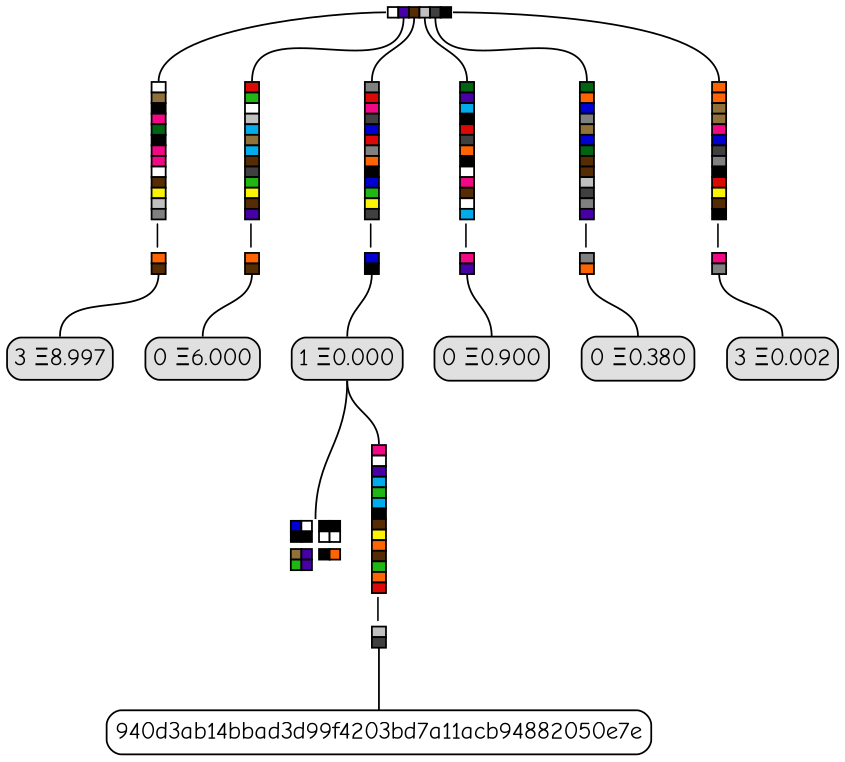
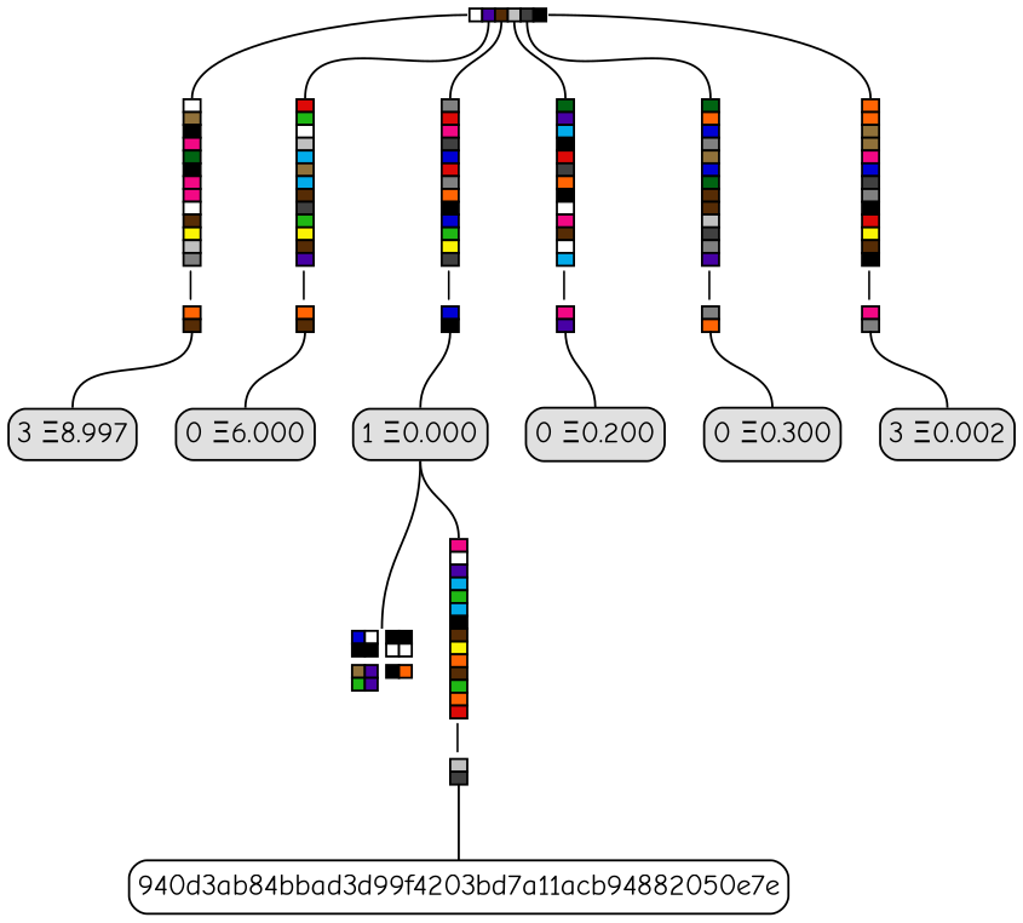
  digraph {
    fontname="Comic Neue"
    node [fontname="Comic Neue" margin=0 shape=none]
    edge [dir=none fontname="Comic Neue" headport=n tailport=s]
    n1 [height=0 label=< 	<table border="0" color="#000000" cellborder="1" cellspacing="0"> 		<tr>  			<td bgcolor="#FFFFFF" port="h0"></td>  			<td bgcolor="#4700A5" port="h5"></td>  			<td bgcolor="#562C05" port="h10"></td>  			<td bgcolor="#C0C0C0" port="h12"></td>  			<td bgcolor="#404040" port="h14"></td>  			<td bgcolor="#000000" port="h15"></td>  		</tr> 	</table>     > width=0]
    n2 [height=0 label=< 	<table border="0" color="#000000" cellborder="1" cellspacing="0"> 			<tr><td bgcolor="#FFFFFF"></td></tr> 				<tr><td bgcolor="#90713A"></td></tr> 				<tr><td bgcolor="#000000"></td></tr> 				<tr><td bgcolor="#F20884"></td></tr> 				<tr><td bgcolor="#006412"></td></tr> 				<tr><td bgcolor="#000000"></td></tr> 				<tr><td bgcolor="#F20884"></td></tr> 				<tr><td bgcolor="#F20884"></td></tr> 				<tr><td bgcolor="#FFFFFF"></td></tr> 				<tr><td bgcolor="#562C05"></td></tr> 				<tr><td bgcolor="#FBF305"></td></tr> 				<tr><td bgcolor="#C0C0C0"></td></tr> 				<tr><td bgcolor="#808080"></td></tr> 				<tr><td border="0">|</td></tr> 					<tr><td bgcolor="#FF6403"></td></tr> 				<tr><td bgcolor="#562C05"></td></tr> 		 	</table> 	> width=0]
    n3 [height=0 label=< 	<table border="0" color="#000000" cellborder="1" cellspacing="0"> 			<tr><td bgcolor="#DD0907"></td></tr> 				<tr><td bgcolor="#1FB714"></td></tr> 				<tr><td bgcolor="#FFFFFF"></td></tr> 				<tr><td bgcolor="#C0C0C0"></td></tr> 				<tr><td bgcolor="#02ABEA"></td></tr> 				<tr><td bgcolor="#90713A"></td></tr> 				<tr><td bgcolor="#02ABEA"></td></tr> 				<tr><td bgcolor="#562C05"></td></tr> 				<tr><td bgcolor="#404040"></td></tr> 				<tr><td bgcolor="#1FB714"></td></tr> 				<tr><td bgcolor="#FBF305"></td></tr> 				<tr><td bgcolor="#562C05"></td></tr> 				<tr><td bgcolor="#4700A5"></td></tr> 				<tr><td border="0">|</td></tr> 					<tr><td bgcolor="#FF6403"></td></tr> 				<tr><td bgcolor="#562C05"></td></tr> 		 	</table> 	> width=0]
    n4 [height=0 label=< 	<table border="0" color="#000000" cellborder="1" cellspacing="0"> 			<tr><td bgcolor="#808080"></td></tr> 				<tr><td bgcolor="#DD0907"></td></tr> 				<tr><td bgcolor="#F20884"></td></tr> 				<tr><td bgcolor="#404040"></td></tr> 				<tr><td bgcolor="#0000D3"></td></tr> 				<tr><td bgcolor="#DD0907"></td></tr> 				<tr><td bgcolor="#808080"></td></tr> 				<tr><td bgcolor="#FF6403"></td></tr> 				<tr><td bgcolor="#000000"></td></tr> 				<tr><td bgcolor="#0000D3"></td></tr> 				<tr><td bgcolor="#1FB714"></td></tr> 				<tr><td bgcolor="#FBF305"></td></tr> 				<tr><td bgcolor="#404040"></td></tr> 				<tr><td border="0">|</td></tr> 					<tr><td bgcolor="#0000D3"></td></tr> 				<tr><td bgcolor="#000000"></td></tr> 		 	</table> 	> width=0]
    n5 [height=0 label=< 	<table border="0" color="#000000" cellborder="1" cellspacing="0"> 			<tr><td bgcolor="#006412"></td></tr> 				<tr><td bgcolor="#4700A5"></td></tr> 				<tr><td bgcolor="#02ABEA"></td></tr> 				<tr><td bgcolor="#000000"></td></tr> 				<tr><td bgcolor="#DD0907"></td></tr> 				<tr><td bgcolor="#404040"></td></tr> 				<tr><td bgcolor="#FF6403"></td></tr> 				<tr><td bgcolor="#000000"></td></tr> 				<tr><td bgcolor="#FFFFFF"></td></tr> 				<tr><td bgcolor="#F20884"></td></tr> 				<tr><td bgcolor="#562C05"></td></tr> 				<tr><td bgcolor="#FFFFFF"></td></tr> 				<tr><td bgcolor="#02ABEA"></td></tr> 				<tr><td border="0">|</td></tr> 					<tr><td bgcolor="#F20884"></td></tr> 				<tr><td bgcolor="#4700A5"></td></tr> 		 	</table> 	> width=0]
    n6 [height=0 label=< 	<table border="0" color="#000000" cellborder="1" cellspacing="0"> 			<tr><td bgcolor="#006412"></td></tr> 				<tr><td bgcolor="#FF6403"></td></tr> 				<tr><td bgcolor="#0000D3"></td></tr> 				<tr><td bgcolor="#808080"></td></tr> 				<tr><td bgcolor="#90713A"></td></tr> 				<tr><td bgcolor="#0000D3"></td></tr> 				<tr><td bgcolor="#006412"></td></tr> 				<tr><td bgcolor="#562C05"></td></tr> 				<tr><td bgcolor="#562C05"></td></tr> 				<tr><td bgcolor="#C0C0C0"></td></tr> 				<tr><td bgcolor="#404040"></td></tr> 				<tr><td bgcolor="#808080"></td></tr> 				<tr><td bgcolor="#4700A5"></td></tr> 				<tr><td border="0">|</td></tr> 					<tr><td bgcolor="#808080"></td></tr> 				<tr><td bgcolor="#FF6403"></td></tr> 		 	</table> 	> width=0]
    n7 [height=0 label=< 	<table border="0" color="#000000" cellborder="1" cellspacing="0"> 			<tr><td bgcolor="#FF6403"></td></tr> 				<tr><td bgcolor="#FF6403"></td></tr> 				<tr><td bgcolor="#90713A"></td></tr> 				<tr><td bgcolor="#90713A"></td></tr> 				<tr><td bgcolor="#F20884"></td></tr> 				<tr><td bgcolor="#0000D3"></td></tr> 				<tr><td bgcolor="#404040"></td></tr> 				<tr><td bgcolor="#808080"></td></tr> 				<tr><td bgcolor="#000000"></td></tr> 				<tr><td bgcolor="#DD0907"></td></tr> 				<tr><td bgcolor="#FBF305"></td></tr> 				<tr><td bgcolor="#562C05"></td></tr> 				<tr><td bgcolor="#000000"></td></tr> 				<tr><td border="0">|</td></tr> 					<tr><td bgcolor="#F20884"></td></tr> 				<tr><td bgcolor="#808080"></td></tr> 		 	</table> 	> width=0]
    n8 [fillcolor="#E0E0E0" height=0 label="3 Ξ8.997" margin=0.05 shape=Mrecord style=filled width=0]
    n9 [fillcolor="#E0E0E0" height=0 label="0 Ξ6.000" margin=0.05 shape=Mrecord style=filled width=0]
    n10 [fillcolor="#E0E0E0" height=0 label="1 Ξ0.000" margin=0.05 shape=Mrecord style=filled width=0]
-   n11 [fillcolor="#E0E0E0" height=0 label="0 Ξ0.900" margin=0.05 shape=Mrecord style=filled width=0]
-   n12 [fillcolor="#E0E0E0" height=0 label="0 Ξ0.380" margin=0.05 shape=Mrecord style=filled width=0]
+   n11 [fillcolor="#E0E0E0" height=0 label="0 Ξ0.200" margin=0.05 shape=Mrecord style=filled width=0]
+   n12 [fillcolor="#E0E0E0" height=0 label="0 Ξ0.300" margin=0.05 shape=Mrecord style=filled width=0]
    n13 [fillcolor="#E0E0E0" height=0 label="3 Ξ0.002" margin=0.05 shape=Mrecord style=filled width=0]
    n14 [height=0 label=< 	<table border="0" color="#000000" cellborder="1" cellspacing="0"> 			<tr><td bgcolor="#0000D3"></td><td bgcolor="#FFFFFF"></td><td rowspan="2" border="0"></td><td bgcolor="#000000"></td><td bgcolor="#000000"></td></tr> 				<tr><td bgcolor="#000000"></td><td bgcolor="#000000"></td><td bgcolor="#FFFFFF"></td><td bgcolor="#FFFFFF"></td></tr> 				<tr><td colspan="32" border="0"></td></tr> 				<tr><td bgcolor="#90713A"></td><td bgcolor="#4700A5"></td><td rowspan="2" border="0"></td><td bgcolor="#000000"></td><td bgcolor="#FF6403"></td></tr> 				<tr><td bgcolor="#1FB714"></td><td bgcolor="#4700A5"></td><td colspan="20" border="0"></td></tr> 		 	</table> 	> width=0]
    n15 [height=0 label=< 	<table border="0" color="#000000" cellborder="1" cellspacing="0"> 			<tr><td bgcolor="#F20884"></td></tr> 				<tr><td bgcolor="#FFFFFF"></td></tr> 				<tr><td bgcolor="#4700A5"></td></tr> 				<tr><td bgcolor="#02ABEA"></td></tr> 				<tr><td bgcolor="#1FB714"></td></tr> 				<tr><td bgcolor="#02ABEA"></td></tr> 				<tr><td bgcolor="#000000"></td></tr> 				<tr><td bgcolor="#562C05"></td></tr> 				<tr><td bgcolor="#FBF305"></td></tr> 				<tr><td bgcolor="#FF6403"></td></tr> 				<tr><td bgcolor="#562C05"></td></tr> 				<tr><td bgcolor="#1FB714"></td></tr> 				<tr><td bgcolor="#FF6403"></td></tr> 				<tr><td bgcolor="#DD0907"></td></tr> 				<tr><td border="0">|</td></tr> 					<tr><td bgcolor="#C0C0C0"></td></tr> 				<tr><td bgcolor="#404040"></td></tr> 		 	</table> 	> width=0]
-   n16 [height=0 label="940d3ab14bbad3d99f4203bd7a11acb94882050e7e" margin=0.05 shape=Mrecord width=0]
+   n16 [height=0 label="940d3ab84bbad3d99f4203bd7a11acb94882050e7e" margin=0.05 shape=Mrecord width=0]
    n1 -> n2 [tailport=h0]
    n1 -> n3 [tailport=h5]
    n1 -> n4 [tailport=h10]
    n1 -> n5 [tailport=h12]
    n1 -> n6 [tailport=h14]
    n1 -> n7 [tailport=h15]
    n2 -> n8
    n3 -> n9
    n4 -> n10
    n5 -> n11
    n6 -> n12
    n7 -> n13
    n10 -> n14
    n10 -> n15
    n15 -> n16
  }
